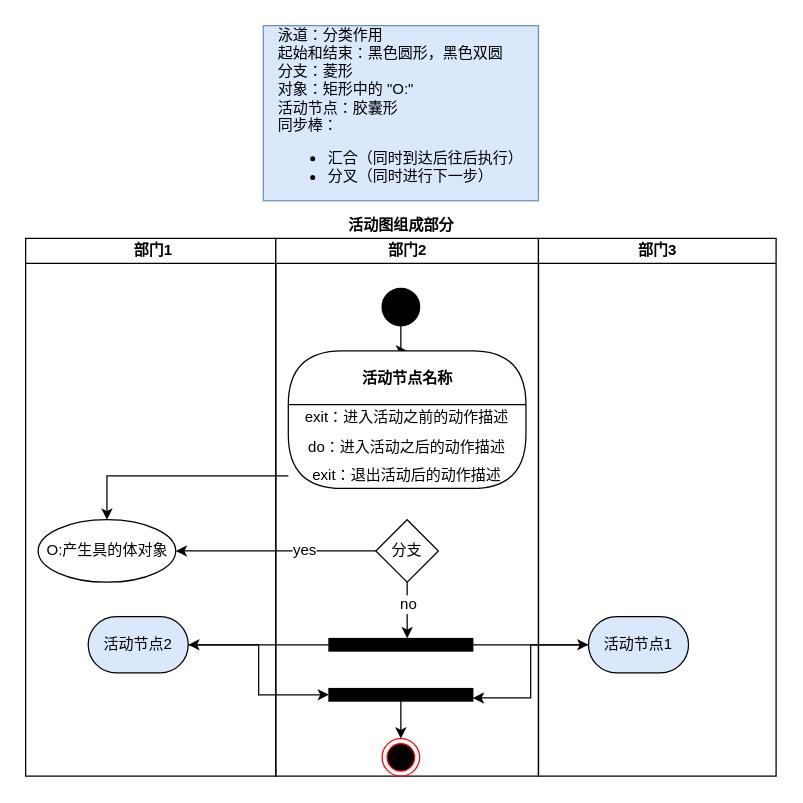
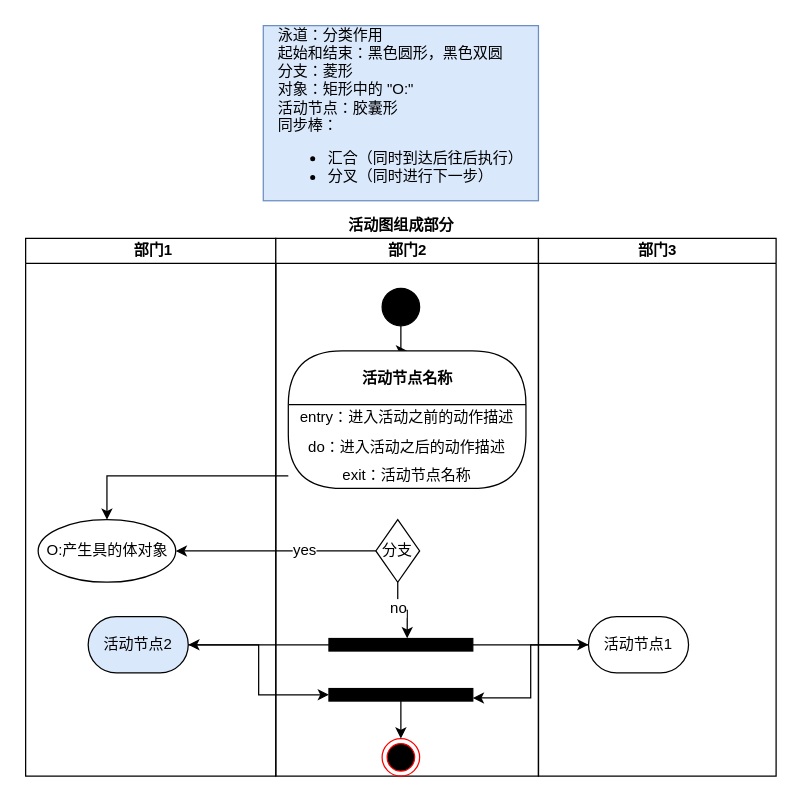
  <mxCell id="0" />
  <mxCell id="1" parent="0" />
  <mxCell id="2" value="活动图组成部分" style="swimlane;html=1;childLayout=stackLayout;resizeParent=1;resizeParentMax=0;startSize=20;strokeColor=#FFFFFF;fillColor=#FFFFFF;" vertex="1" parent="1"><mxGeometry x="20" y="170" width="600" height="450" as="geometry" /></mxCell>
  <mxCell id="3" value="&amp;nbsp;部门1" style="swimlane;html=1;startSize=20;" vertex="1" parent="2"><mxGeometry y="20" width="200" height="430" as="geometry" /></mxCell>
  <mxCell id="4" value="O:产生具的体对象" style="ellipse;html=1;fillColor=#FFFFFF;" vertex="1" parent="3"><mxGeometry x="10" y="225" width="110" height="50" as="geometry" /></mxCell>
  <mxCell id="5" value="活动节点2" style="rounded=1;whiteSpace=wrap;html=1;strokeColor=#000000;fillColor=#dae8fc;arcSize=50;" vertex="1" parent="3"><mxGeometry x="50" y="302.5" width="80" height="45" as="geometry" /></mxCell>
  <mxCell id="6" value="部门2" style="swimlane;html=1;startSize=20;fillColor=#FFFFFF;" vertex="1" parent="2"><mxGeometry x="200" y="20" width="210" height="430" as="geometry" /></mxCell>
  <mxCell id="7" style="edgeStyle=orthogonalEdgeStyle;rounded=0;orthogonalLoop=1;jettySize=auto;html=1;" edge="1" parent="6" source="8" target="10"><mxGeometry relative="1" as="geometry" /></mxCell>
  <mxCell id="8" value="" style="ellipse;whiteSpace=wrap;html=1;aspect=fixed;fillColor=#000000;" vertex="1" parent="6"><mxGeometry x="85" y="40" width="30" height="30" as="geometry" /></mxCell>
  <mxCell id="9" value="" style="ellipse;html=1;shape=endState;fillColor=#000000;strokeColor=#ff0000;" vertex="1" parent="6"><mxGeometry x="85" y="400" width="30" height="30" as="geometry" /></mxCell>
  <mxCell id="10" value="活动节点名称" style="swimlane;html=1;fontStyle=1;align=center;verticalAlign=middle;childLayout=stackLayout;horizontal=1;startSize=43;horizontalStack=0;resizeParent=0;resizeLast=1;container=0;collapsible=0;rounded=1;arcSize=50;swimlaneFillColor=#FFFFFF;dropTarget=0;" vertex="1" parent="6"><mxGeometry x="10" y="90" width="190" height="110" as="geometry" /></mxCell>
- <mxCell id="11" value="exit：进入活动之前的动作描述" style="text;html=1;align=center;verticalAlign=middle;spacingLeft=4;spacingRight=4;whiteSpace=wrap;overflow=hidden;rotatable=0;" vertex="1" parent="10"><mxGeometry y="43" width="190" height="20" as="geometry" /></mxCell>
+ <mxCell id="11" value="entry：进入活动之前的动作描述" style="text;html=1;align=center;verticalAlign=middle;spacingLeft=4;spacingRight=4;whiteSpace=wrap;overflow=hidden;rotatable=0;" vertex="1" parent="10"><mxGeometry y="43" width="190" height="20" as="geometry" /></mxCell>
  <mxCell id="12" value="do：进入活动之后的动作描述" style="text;html=1;align=center;verticalAlign=middle;spacingLeft=4;spacingRight=4;whiteSpace=wrap;overflow=hidden;rotatable=0;" vertex="1" parent="10"><mxGeometry y="63" width="190" height="27" as="geometry" /></mxCell>
- <mxCell id="13" value="exit：退出活动后的动作描述" style="text;html=1;align=center;verticalAlign=middle;spacingLeft=4;spacingRight=4;whiteSpace=wrap;overflow=hidden;rotatable=0;" vertex="1" parent="10"><mxGeometry y="90" width="190" height="20" as="geometry" /></mxCell>
+ <mxCell id="13" value="exit：活动节点名称" style="text;html=1;align=center;verticalAlign=middle;spacingLeft=4;spacingRight=4;whiteSpace=wrap;overflow=hidden;rotatable=0;" vertex="1" parent="10"><mxGeometry y="90" width="190" height="20" as="geometry" /></mxCell>
  <mxCell id="14" style="edgeStyle=orthogonalEdgeStyle;rounded=0;orthogonalLoop=1;jettySize=auto;html=1;entryX=0.544;entryY=-0.014;entryDx=0;entryDy=0;entryPerimeter=0;" edge="1" parent="6" source="16" target="18"><mxGeometry relative="1" as="geometry" /></mxCell>
  <mxCell id="15" value="no" style="text;html=1;align=center;verticalAlign=middle;resizable=0;points=[];labelBackgroundColor=#ffffff;" vertex="1" connectable="0" parent="14"><mxGeometry x="-0.235" relative="1" as="geometry"><mxPoint as="offset" /></mxGeometry></mxCell>
- <mxCell id="16" value="分支" style="rhombus;whiteSpace=wrap;html=1;strokeColor=#000000;fillColor=#FFFFFF;" vertex="1" parent="6"><mxGeometry x="80" y="225" width="50" height="50" as="geometry" /></mxCell>
+ <mxCell id="16" value="分支" style="rhombus;whiteSpace=wrap;html=1;strokeColor=#000000;fillColor=#FFFFFF;" vertex="1" parent="6"><mxGeometry x="80" y="225" width="35" height="50" as="geometry" /></mxCell>
  <mxCell id="17" style="edgeStyle=orthogonalEdgeStyle;rounded=0;orthogonalLoop=1;jettySize=auto;html=1;" edge="1" parent="6" source="13" target="4"><mxGeometry relative="1" as="geometry" /></mxCell>
  <mxCell id="18" value="" style="rounded=0;whiteSpace=wrap;html=1;strokeColor=#000000;fillColor=#000000;" vertex="1" parent="6"><mxGeometry x="42.5" y="320" width="115" height="10" as="geometry" /></mxCell>
  <mxCell id="19" style="edgeStyle=orthogonalEdgeStyle;rounded=0;orthogonalLoop=1;jettySize=auto;html=1;entryX=0.5;entryY=0;entryDx=0;entryDy=0;" edge="1" parent="6" source="20" target="9"><mxGeometry relative="1" as="geometry" /></mxCell>
  <mxCell id="20" value="" style="rounded=0;whiteSpace=wrap;html=1;strokeColor=#000000;fillColor=#000000;" vertex="1" parent="6"><mxGeometry x="42.5" y="360" width="115" height="10" as="geometry" /></mxCell>
  <mxCell id="21" value="部门3" style="swimlane;html=1;startSize=20;" vertex="1" parent="2"><mxGeometry x="410" y="20" width="190" height="430" as="geometry" /></mxCell>
- <mxCell id="22" value="活动节点1" style="rounded=1;whiteSpace=wrap;html=1;strokeColor=#000000;fillColor=#dae8fc;arcSize=50;" vertex="1" parent="21"><mxGeometry x="40" y="302.5" width="80" height="45" as="geometry" /></mxCell>
+ <mxCell id="22" value="活动节点1" style="rounded=1;whiteSpace=wrap;html=1;strokeColor=#000000;fillColor=#FFFFFF;arcSize=50;" vertex="1" parent="21"><mxGeometry x="40" y="302.5" width="80" height="45" as="geometry" /></mxCell>
  <mxCell id="23" style="edgeStyle=orthogonalEdgeStyle;rounded=0;orthogonalLoop=1;jettySize=auto;html=1;entryX=1;entryY=0.5;entryDx=0;entryDy=0;" edge="1" parent="2" source="16" target="4"><mxGeometry relative="1" as="geometry" /></mxCell>
  <mxCell id="24" value="yes" style="text;html=1;align=center;verticalAlign=middle;resizable=0;points=[];labelBackgroundColor=#ffffff;" vertex="1" connectable="0" parent="23"><mxGeometry x="-0.269" y="-1" relative="1" as="geometry"><mxPoint as="offset" /></mxGeometry></mxCell>
  <mxCell id="25" style="edgeStyle=orthogonalEdgeStyle;rounded=0;orthogonalLoop=1;jettySize=auto;html=1;" edge="1" parent="2" source="18" target="5"><mxGeometry relative="1" as="geometry"><mxPoint x="160" y="390" as="targetPoint" /></mxGeometry></mxCell>
  <mxCell id="26" style="edgeStyle=orthogonalEdgeStyle;rounded=0;orthogonalLoop=1;jettySize=auto;html=1;entryX=0;entryY=0.5;entryDx=0;entryDy=0;" edge="1" parent="2" source="5" target="20"><mxGeometry relative="1" as="geometry" /></mxCell>
  <mxCell id="27" style="edgeStyle=orthogonalEdgeStyle;rounded=0;orthogonalLoop=1;jettySize=auto;html=1;entryX=1;entryY=0.75;entryDx=0;entryDy=0;" edge="1" parent="2" source="22" target="20"><mxGeometry relative="1" as="geometry" /></mxCell>
  <mxCell id="28" style="edgeStyle=orthogonalEdgeStyle;rounded=0;orthogonalLoop=1;jettySize=auto;html=1;" edge="1" parent="1" source="18"><mxGeometry relative="1" as="geometry"><mxPoint x="470" y="515" as="targetPoint" /></mxGeometry></mxCell>
  <mxCell id="29" value="&lt;div style=&quot;text-align: left&quot;&gt;泳道：分类作用&lt;/div&gt;&lt;div style=&quot;text-align: left&quot;&gt;起始和结束：黑色圆形，黑色双圆&lt;/div&gt;&lt;div style=&quot;text-align: left&quot;&gt;分支：菱形&lt;/div&gt;&lt;div style=&quot;text-align: left&quot;&gt;&lt;span&gt;对象：矩形中的 &quot;O:&quot;&lt;/span&gt;&lt;/div&gt;&lt;div style=&quot;text-align: left&quot;&gt;&lt;span&gt;活动节点：胶囊形&lt;/span&gt;&lt;/div&gt;&lt;div style=&quot;text-align: left&quot;&gt;&lt;span&gt;同步棒：&lt;/span&gt;&lt;/div&gt;&lt;div style=&quot;text-align: left&quot;&gt;&lt;ul&gt;&lt;li&gt;&lt;span&gt;汇合（同时到达后往后执行）&lt;/span&gt;&lt;/li&gt;&lt;li&gt;&lt;span&gt;分叉（同时进行下一步）&lt;/span&gt;&lt;/li&gt;&lt;/ul&gt;&lt;/div&gt;" style="text;html=1;strokeColor=#6c8ebf;fillColor=#dae8fc;align=center;verticalAlign=middle;whiteSpace=wrap;rounded=0;" vertex="1" parent="1"><mxGeometry x="210" y="20" width="220" height="140" as="geometry" /></mxCell>
